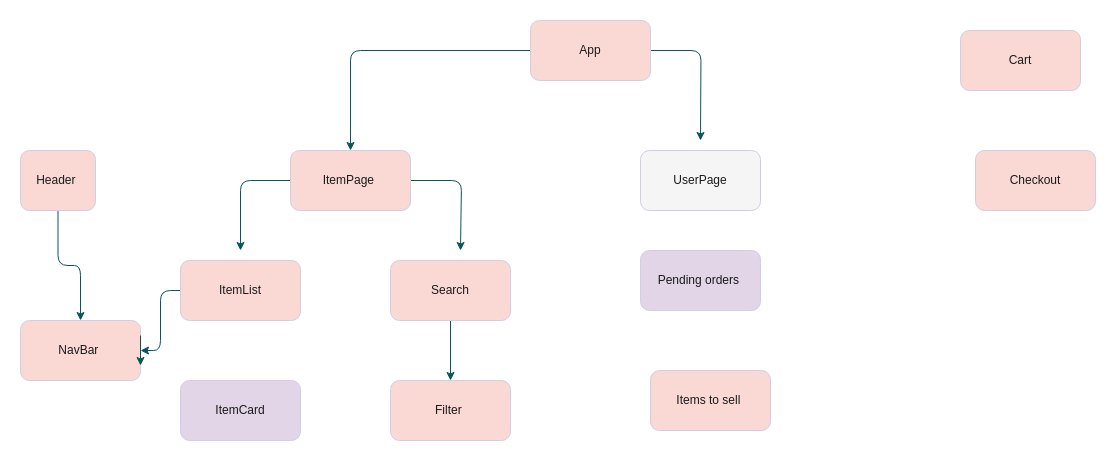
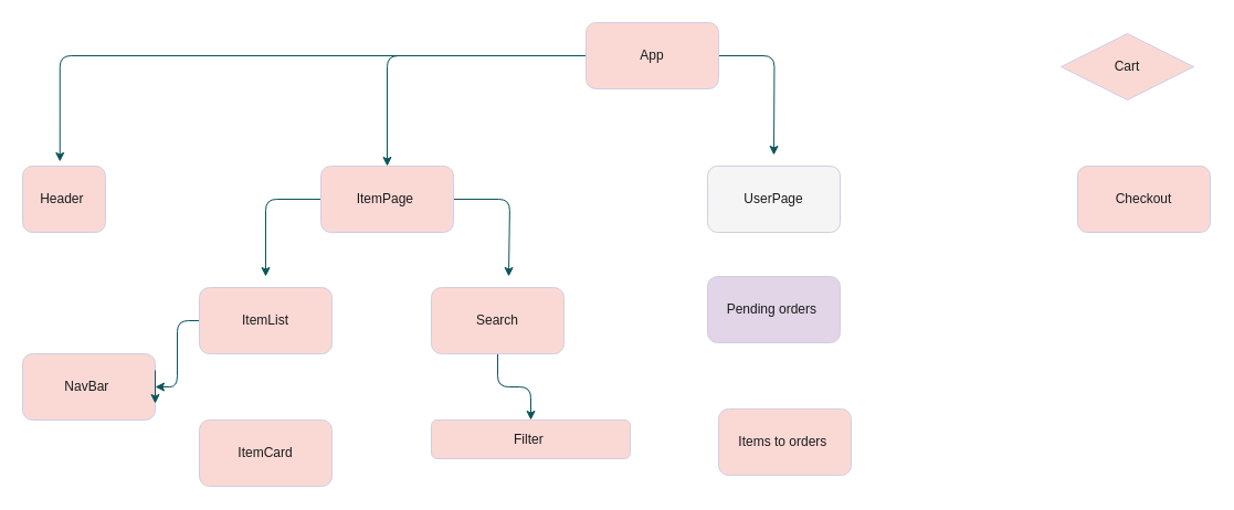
  <mxCell id="0" />
  <mxCell id="1" parent="0" />
  <mxCell id="2" value="NavBar&amp;nbsp;" style="rounded=1;whiteSpace=wrap;html=1;labelBackgroundColor=none;fillColor=#FAD9D5;strokeColor=#D0CEE2;fontColor=#1A1A1A;" vertex="1" parent="1"><mxGeometry x="20" y="320" width="120" height="60" as="geometry" /></mxCell>
- <mxCell id="3" value="" style="edgeStyle=orthogonalEdgeStyle;orthogonalLoop=1;jettySize=auto;html=1;strokeColor=#09555B;fontColor=#1A1A1A;" edge="1" parent="1" source="4" target="2"><mxGeometry relative="1" as="geometry" /></mxCell>
  <mxCell id="4" value="Header&amp;nbsp;" style="rounded=1;whiteSpace=wrap;html=1;labelBackgroundColor=none;fillColor=#FAD9D5;strokeColor=#D0CEE2;fontColor=#1A1A1A;" vertex="1" parent="1"><mxGeometry x="20" y="150" width="75" height="60" as="geometry" /></mxCell>
  <mxCell id="5" style="edgeStyle=orthogonalEdgeStyle;orthogonalLoop=1;jettySize=auto;html=1;strokeColor=#09555B;fontColor=#1A1A1A;" edge="1" parent="1" source="7"><mxGeometry relative="1" as="geometry"><mxPoint x="240" y="250" as="targetPoint" /><Array as="points"><mxPoint x="240" y="180" /></Array></mxGeometry></mxCell>
  <mxCell id="6" style="edgeStyle=orthogonalEdgeStyle;orthogonalLoop=1;jettySize=auto;html=1;strokeColor=#09555B;fontColor=#1A1A1A;" edge="1" parent="1"><mxGeometry relative="1" as="geometry"><mxPoint x="460" y="250" as="targetPoint" /><mxPoint x="390" y="180" as="sourcePoint" /><Array as="points"><mxPoint x="461" y="180" /></Array></mxGeometry></mxCell>
  <mxCell id="7" value="ItemPage&amp;nbsp;" style="rounded=1;whiteSpace=wrap;html=1;labelBackgroundColor=none;fillColor=#FAD9D5;strokeColor=#D0CEE2;fontColor=#1A1A1A;" vertex="1" parent="1"><mxGeometry x="290" y="150" width="120" height="60" as="geometry" /></mxCell>
  <mxCell id="8" value="" style="edgeStyle=orthogonalEdgeStyle;orthogonalLoop=1;jettySize=auto;html=1;strokeColor=#09555B;fontColor=#1A1A1A;" edge="1" parent="1" source="11" target="7"><mxGeometry relative="1" as="geometry" /></mxCell>
+ <mxCell id="9" style="edgeStyle=orthogonalEdgeStyle;orthogonalLoop=1;jettySize=auto;html=1;entryX=0.45;entryY=-0.067;entryDx=0;entryDy=0;entryPerimeter=0;strokeColor=#09555B;fontColor=#1A1A1A;" edge="1" parent="1" source="11" target="4"><mxGeometry relative="1" as="geometry" /></mxCell>
  <mxCell id="10" style="edgeStyle=orthogonalEdgeStyle;rounded=1;orthogonalLoop=1;jettySize=auto;html=1;strokeColor=#09555B;fontColor=#1A1A1A;" edge="1" parent="1" source="11"><mxGeometry relative="1" as="geometry"><mxPoint x="700" y="140" as="targetPoint" /></mxGeometry></mxCell>
  <mxCell id="11" value="App" style="rounded=1;whiteSpace=wrap;html=1;labelBackgroundColor=none;fillColor=#FAD9D5;strokeColor=#D0CEE2;fontColor=#1A1A1A;" vertex="1" parent="1"><mxGeometry x="530" y="20" width="120" height="60" as="geometry" /></mxCell>
  <mxCell id="12" value="" style="edgeStyle=orthogonalEdgeStyle;orthogonalLoop=1;jettySize=auto;html=1;strokeColor=#09555B;fontColor=#1A1A1A;" edge="1" parent="1" source="13" target="2"><mxGeometry relative="1" as="geometry" /></mxCell>
  <mxCell id="13" value="ItemList" style="rounded=1;whiteSpace=wrap;html=1;labelBackgroundColor=none;fillColor=#FAD9D5;strokeColor=#D0CEE2;fontColor=#1A1A1A;" vertex="1" parent="1"><mxGeometry x="180" y="260" width="120" height="60" as="geometry" /></mxCell>
- <mxCell id="14" value="ItemCard" style="rounded=1;whiteSpace=wrap;html=1;labelBackgroundColor=none;fillColor=#e1d5e7;strokeColor=#D0CEE2;fontColor=#1A1A1A;" vertex="1" parent="1"><mxGeometry x="180" y="380" width="120" height="60" as="geometry" /></mxCell>
+ <mxCell id="14" value="ItemCard" style="rounded=1;whiteSpace=wrap;html=1;labelBackgroundColor=none;fillColor=#FAD9D5;strokeColor=#D0CEE2;fontColor=#1A1A1A;" vertex="1" parent="1"><mxGeometry x="180" y="380" width="120" height="60" as="geometry" /></mxCell>
  <mxCell id="15" value="" style="edgeStyle=orthogonalEdgeStyle;rounded=1;orthogonalLoop=1;jettySize=auto;html=1;strokeColor=#09555B;fontColor=#1A1A1A;" edge="1" parent="1" source="16" target="20"><mxGeometry relative="1" as="geometry" /></mxCell>
  <mxCell id="16" value="Search" style="rounded=1;whiteSpace=wrap;html=1;labelBackgroundColor=none;fillColor=#FAD9D5;strokeColor=#D0CEE2;fontColor=#1A1A1A;" vertex="1" parent="1"><mxGeometry x="390" y="260" width="120" height="60" as="geometry" /></mxCell>
  <mxCell id="17" style="edgeStyle=orthogonalEdgeStyle;orthogonalLoop=1;jettySize=auto;html=1;exitX=1;exitY=0.25;exitDx=0;exitDy=0;entryX=1;entryY=0.75;entryDx=0;entryDy=0;strokeColor=#09555B;fontColor=#1A1A1A;" edge="1" parent="1" source="2" target="2"><mxGeometry relative="1" as="geometry" /></mxCell>
  <mxCell id="18" value="UserPage" style="rounded=1;whiteSpace=wrap;html=1;strokeColor=#D0CEE2;fontColor=#1A1A1A;fillColor=#f5f5f5;" vertex="1" parent="1"><mxGeometry x="640" y="150" width="120" height="60" as="geometry" /></mxCell>
- <mxCell id="19" value="Cart" style="rounded=1;whiteSpace=wrap;html=1;strokeColor=#D0CEE2;fontColor=#1A1A1A;fillColor=#FAD9D5;" vertex="1" parent="1"><mxGeometry x="960" y="30" width="120" height="60" as="geometry" /></mxCell>
- <mxCell id="20" value="Filter&amp;nbsp;" style="rounded=1;whiteSpace=wrap;html=1;strokeColor=#D0CEE2;fontColor=#1A1A1A;fillColor=#FAD9D5;" vertex="1" parent="1"><mxGeometry x="390" y="380" width="120" height="60" as="geometry" /></mxCell>
+ <mxCell id="19" value="Cart" style="rhombus;whiteSpace=wrap;html=1;strokeColor=#D0CEE2;fontColor=#1A1A1A;fillColor=#FAD9D5;" vertex="1" parent="1"><mxGeometry x="960" y="30" width="120" height="60" as="geometry" /></mxCell>
+ <mxCell id="20" value="Filter&amp;nbsp;" style="rounded=1;whiteSpace=wrap;html=1;strokeColor=#D0CEE2;fontColor=#1A1A1A;fillColor=#FAD9D5;" vertex="1" parent="1"><mxGeometry x="390" y="380" width="180" height="35" as="geometry" /></mxCell>
  <mxCell id="21" value="Pending orders&amp;nbsp;" style="rounded=1;whiteSpace=wrap;html=1;strokeColor=#D0CEE2;fontColor=#1A1A1A;fillColor=#e1d5e7;" vertex="1" parent="1"><mxGeometry x="640" y="250" width="120" height="60" as="geometry" /></mxCell>
- <mxCell id="22" value="Items to sell&amp;nbsp;" style="rounded=1;whiteSpace=wrap;html=1;strokeColor=#D0CEE2;fontColor=#1A1A1A;fillColor=#FAD9D5;" vertex="1" parent="1"><mxGeometry x="650" y="370" width="120" height="60" as="geometry" /></mxCell>
+ <mxCell id="22" value="Items to orders&amp;nbsp;" style="rounded=1;whiteSpace=wrap;html=1;strokeColor=#D0CEE2;fontColor=#1A1A1A;fillColor=#FAD9D5;" vertex="1" parent="1"><mxGeometry x="650" y="370" width="120" height="60" as="geometry" /></mxCell>
  <mxCell id="23" value="Checkout" style="rounded=1;whiteSpace=wrap;html=1;strokeColor=#D0CEE2;fontColor=#1A1A1A;fillColor=#FAD9D5;" vertex="1" parent="1"><mxGeometry x="975" y="150" width="120" height="60" as="geometry" /></mxCell>
